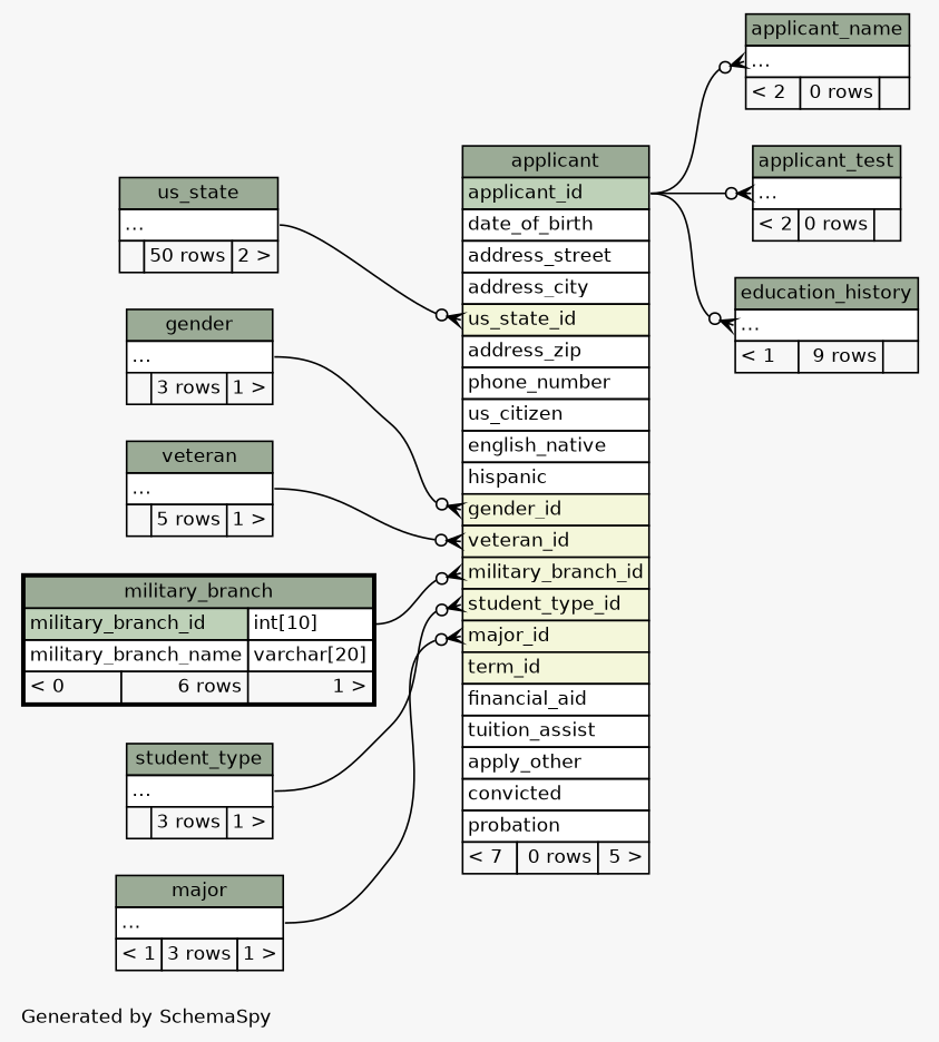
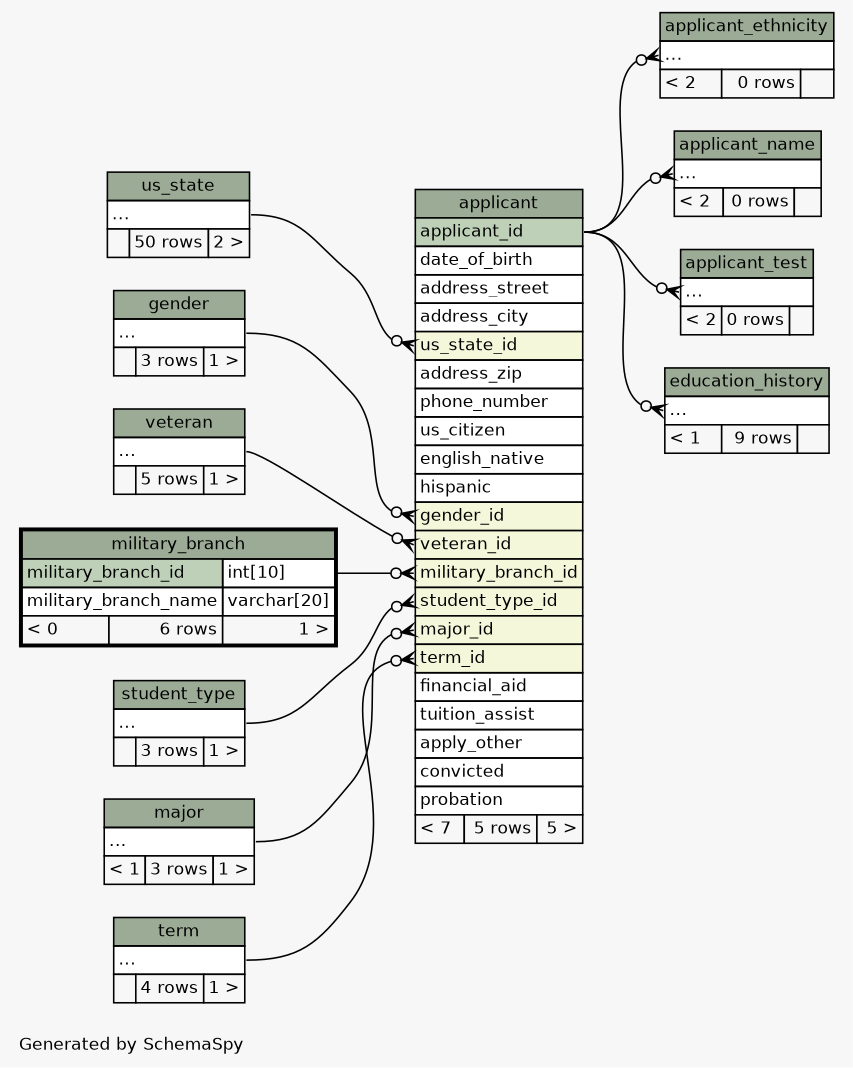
  digraph {
    bgcolor="#f7f7f7"
    fontname=Helvetica
    fontsize=11
    label="\nGenerated by SchemaSpy"
    labeljust=l
    nodesep=0.18
    rankdir=RL
    ranksep=0.46
    node [fontname=Helvetica fontsize=11 shape=plaintext]
    edge [arrowhead=none arrowsize=0.8 arrowtail=crowodot dir=back headport="elipses:e" tailport="elipses:w"]
-   n1 [label=<     <TABLE BORDER="0" CELLBORDER="1" CELLSPACING="0" BGCOLOR="#ffffff">       <TR><TD COLSPAN="3" BGCOLOR="#9bab96" ALIGN="CENTER">applicant</TD></TR>       <TR><TD PORT="applicant_id" COLSPAN="3" BGCOLOR="#bed1b8" ALIGN="LEFT">applicant_id</TD></TR>       <TR><TD PORT="date_of_birth" COLSPAN="3" ALIGN="LEFT">date_of_birth</TD></TR>       <TR><TD PORT="address_street" COLSPAN="3" ALIGN="LEFT">address_street</TD></TR>       <TR><TD PORT="address_city" COLSPAN="3" ALIGN="LEFT">address_city</TD></TR>       <TR><TD PORT="us_state_id" COLSPAN="3" BGCOLOR="#f4f7da" ALIGN="LEFT">us_state_id</TD></TR>       <TR><TD PORT="address_zip" COLSPAN="3" ALIGN="LEFT">address_zip</TD></TR>       <TR><TD PORT="phone_number" COLSPAN="3" ALIGN="LEFT">phone_number</TD></TR>       <TR><TD PORT="us_citizen" COLSPAN="3" ALIGN="LEFT">us_citizen</TD></TR>       <TR><TD PORT="english_native" COLSPAN="3" ALIGN="LEFT">english_native</TD></TR>       <TR><TD PORT="hispanic" COLSPAN="3" ALIGN="LEFT">hispanic</TD></TR>       <TR><TD PORT="gender_id" COLSPAN="3" BGCOLOR="#f4f7da" ALIGN="LEFT">gender_id</TD></TR>       <TR><TD PORT="veteran_id" COLSPAN="3" BGCOLOR="#f4f7da" ALIGN="LEFT">veteran_id</TD></TR>       <TR><TD PORT="military_branch_id" COLSPAN="3" BGCOLOR="#f4f7da" ALIGN="LEFT">military_branch_id</TD></TR>       <TR><TD PORT="student_type_id" COLSPAN="3" BGCOLOR="#f4f7da" ALIGN="LEFT">student_type_id</TD></TR>       <TR><TD PORT="major_id" COLSPAN="3" BGCOLOR="#f4f7da" ALIGN="LEFT">major_id</TD></TR>       <TR><TD PORT="term_id" COLSPAN="3" BGCOLOR="#f4f7da" ALIGN="LEFT">term_id</TD></TR>       <TR><TD PORT="financial_aid" COLSPAN="3" ALIGN="LEFT">financial_aid</TD></TR>       <TR><TD PORT="tuition_assist" COLSPAN="3" ALIGN="LEFT">tuition_assist</TD></TR>       <TR><TD PORT="apply_other" COLSPAN="3" ALIGN="LEFT">apply_other</TD></TR>       <TR><TD PORT="convicted" COLSPAN="3" ALIGN="LEFT">convicted</TD></TR>       <TR><TD PORT="probation" COLSPAN="3" ALIGN="LEFT">probation</TD></TR>       <TR><TD ALIGN="LEFT" BGCOLOR="#f7f7f7">&lt; 7</TD><TD ALIGN="RIGHT" BGCOLOR="#f7f7f7">0 rows</TD><TD ALIGN="RIGHT" BGCOLOR="#f7f7f7">5 &gt;</TD></TR>     </TABLE>>]
+   n1 [label=<     <TABLE BORDER="0" CELLBORDER="1" CELLSPACING="0" BGCOLOR="#ffffff">       <TR><TD COLSPAN="3" BGCOLOR="#9bab96" ALIGN="CENTER">applicant</TD></TR>       <TR><TD PORT="applicant_id" COLSPAN="3" BGCOLOR="#bed1b8" ALIGN="LEFT">applicant_id</TD></TR>       <TR><TD PORT="date_of_birth" COLSPAN="3" ALIGN="LEFT">date_of_birth</TD></TR>       <TR><TD PORT="address_street" COLSPAN="3" ALIGN="LEFT">address_street</TD></TR>       <TR><TD PORT="address_city" COLSPAN="3" ALIGN="LEFT">address_city</TD></TR>       <TR><TD PORT="us_state_id" COLSPAN="3" BGCOLOR="#f4f7da" ALIGN="LEFT">us_state_id</TD></TR>       <TR><TD PORT="address_zip" COLSPAN="3" ALIGN="LEFT">address_zip</TD></TR>       <TR><TD PORT="phone_number" COLSPAN="3" ALIGN="LEFT">phone_number</TD></TR>       <TR><TD PORT="us_citizen" COLSPAN="3" ALIGN="LEFT">us_citizen</TD></TR>       <TR><TD PORT="english_native" COLSPAN="3" ALIGN="LEFT">english_native</TD></TR>       <TR><TD PORT="hispanic" COLSPAN="3" ALIGN="LEFT">hispanic</TD></TR>       <TR><TD PORT="gender_id" COLSPAN="3" BGCOLOR="#f4f7da" ALIGN="LEFT">gender_id</TD></TR>       <TR><TD PORT="veteran_id" COLSPAN="3" BGCOLOR="#f4f7da" ALIGN="LEFT">veteran_id</TD></TR>       <TR><TD PORT="military_branch_id" COLSPAN="3" BGCOLOR="#f4f7da" ALIGN="LEFT">military_branch_id</TD></TR>       <TR><TD PORT="student_type_id" COLSPAN="3" BGCOLOR="#f4f7da" ALIGN="LEFT">student_type_id</TD></TR>       <TR><TD PORT="major_id" COLSPAN="3" BGCOLOR="#f4f7da" ALIGN="LEFT">major_id</TD></TR>       <TR><TD PORT="term_id" COLSPAN="3" BGCOLOR="#f4f7da" ALIGN="LEFT">term_id</TD></TR>       <TR><TD PORT="financial_aid" COLSPAN="3" ALIGN="LEFT">financial_aid</TD></TR>       <TR><TD PORT="tuition_assist" COLSPAN="3" ALIGN="LEFT">tuition_assist</TD></TR>       <TR><TD PORT="apply_other" COLSPAN="3" ALIGN="LEFT">apply_other</TD></TR>       <TR><TD PORT="convicted" COLSPAN="3" ALIGN="LEFT">convicted</TD></TR>       <TR><TD PORT="probation" COLSPAN="3" ALIGN="LEFT">probation</TD></TR>       <TR><TD ALIGN="LEFT" BGCOLOR="#f7f7f7">&lt; 7</TD><TD ALIGN="RIGHT" BGCOLOR="#f7f7f7">5 rows</TD><TD ALIGN="RIGHT" BGCOLOR="#f7f7f7">5 &gt;</TD></TR>     </TABLE>>]
    n2 [label=<     <TABLE BORDER="0" CELLBORDER="1" CELLSPACING="0" BGCOLOR="#ffffff">       <TR><TD COLSPAN="3" BGCOLOR="#9bab96" ALIGN="CENTER">gender</TD></TR>       <TR><TD PORT="elipses" COLSPAN="3" ALIGN="LEFT">...</TD></TR>       <TR><TD ALIGN="LEFT" BGCOLOR="#f7f7f7">  </TD><TD ALIGN="RIGHT" BGCOLOR="#f7f7f7">3 rows</TD><TD ALIGN="RIGHT" BGCOLOR="#f7f7f7">1 &gt;</TD></TR>     </TABLE>>]
    n3 [label=<     <TABLE BORDER="0" CELLBORDER="1" CELLSPACING="0" BGCOLOR="#ffffff">       <TR><TD COLSPAN="3" BGCOLOR="#9bab96" ALIGN="CENTER">major</TD></TR>       <TR><TD PORT="elipses" COLSPAN="3" ALIGN="LEFT">...</TD></TR>       <TR><TD ALIGN="LEFT" BGCOLOR="#f7f7f7">&lt; 1</TD><TD ALIGN="RIGHT" BGCOLOR="#f7f7f7">3 rows</TD><TD ALIGN="RIGHT" BGCOLOR="#f7f7f7">1 &gt;</TD></TR>     </TABLE>>]
    n4 [label=<     <TABLE BORDER="2" CELLBORDER="1" CELLSPACING="0" BGCOLOR="#ffffff">       <TR><TD COLSPAN="3" BGCOLOR="#9bab96" ALIGN="CENTER">military_branch</TD></TR>       <TR><TD PORT="military_branch_id" COLSPAN="2" BGCOLOR="#bed1b8" ALIGN="LEFT">military_branch_id</TD><TD PORT="military_branch_id.type" ALIGN="LEFT">int[10]</TD></TR>       <TR><TD PORT="military_branch_name" COLSPAN="2" ALIGN="LEFT">military_branch_name</TD><TD PORT="military_branch_name.type" ALIGN="LEFT">varchar[20]</TD></TR>       <TR><TD ALIGN="LEFT" BGCOLOR="#f7f7f7">&lt; 0</TD><TD ALIGN="RIGHT" BGCOLOR="#f7f7f7">6 rows</TD><TD ALIGN="RIGHT" BGCOLOR="#f7f7f7">1 &gt;</TD></TR>     </TABLE>>]
    n5 [label=<     <TABLE BORDER="0" CELLBORDER="1" CELLSPACING="0" BGCOLOR="#ffffff">       <TR><TD COLSPAN="3" BGCOLOR="#9bab96" ALIGN="CENTER">student_type</TD></TR>       <TR><TD PORT="elipses" COLSPAN="3" ALIGN="LEFT">...</TD></TR>       <TR><TD ALIGN="LEFT" BGCOLOR="#f7f7f7">  </TD><TD ALIGN="RIGHT" BGCOLOR="#f7f7f7">3 rows</TD><TD ALIGN="RIGHT" BGCOLOR="#f7f7f7">1 &gt;</TD></TR>     </TABLE>>]
+   n6 [label=<     <TABLE BORDER="0" CELLBORDER="1" CELLSPACING="0" BGCOLOR="#ffffff">       <TR><TD COLSPAN="3" BGCOLOR="#9bab96" ALIGN="CENTER">term</TD></TR>       <TR><TD PORT="elipses" COLSPAN="3" ALIGN="LEFT">...</TD></TR>       <TR><TD ALIGN="LEFT" BGCOLOR="#f7f7f7">  </TD><TD ALIGN="RIGHT" BGCOLOR="#f7f7f7">4 rows</TD><TD ALIGN="RIGHT" BGCOLOR="#f7f7f7">1 &gt;</TD></TR>     </TABLE>>]
    n7 [label=<     <TABLE BORDER="0" CELLBORDER="1" CELLSPACING="0" BGCOLOR="#ffffff">       <TR><TD COLSPAN="3" BGCOLOR="#9bab96" ALIGN="CENTER">us_state</TD></TR>       <TR><TD PORT="elipses" COLSPAN="3" ALIGN="LEFT">...</TD></TR>       <TR><TD ALIGN="LEFT" BGCOLOR="#f7f7f7">  </TD><TD ALIGN="RIGHT" BGCOLOR="#f7f7f7">50 rows</TD><TD ALIGN="RIGHT" BGCOLOR="#f7f7f7">2 &gt;</TD></TR>     </TABLE>>]
    n8 [label=<     <TABLE BORDER="0" CELLBORDER="1" CELLSPACING="0" BGCOLOR="#ffffff">       <TR><TD COLSPAN="3" BGCOLOR="#9bab96" ALIGN="CENTER">veteran</TD></TR>       <TR><TD PORT="elipses" COLSPAN="3" ALIGN="LEFT">...</TD></TR>       <TR><TD ALIGN="LEFT" BGCOLOR="#f7f7f7">  </TD><TD ALIGN="RIGHT" BGCOLOR="#f7f7f7">5 rows</TD><TD ALIGN="RIGHT" BGCOLOR="#f7f7f7">1 &gt;</TD></TR>     </TABLE>>]
+   n9 [label=<     <TABLE BORDER="0" CELLBORDER="1" CELLSPACING="0" BGCOLOR="#ffffff">       <TR><TD COLSPAN="3" BGCOLOR="#9bab96" ALIGN="CENTER">applicant_ethnicity</TD></TR>       <TR><TD PORT="elipses" COLSPAN="3" ALIGN="LEFT">...</TD></TR>       <TR><TD ALIGN="LEFT" BGCOLOR="#f7f7f7">&lt; 2</TD><TD ALIGN="RIGHT" BGCOLOR="#f7f7f7">0 rows</TD><TD ALIGN="RIGHT" BGCOLOR="#f7f7f7">  </TD></TR>     </TABLE>>]
    n10 [label=<     <TABLE BORDER="0" CELLBORDER="1" CELLSPACING="0" BGCOLOR="#ffffff">       <TR><TD COLSPAN="3" BGCOLOR="#9bab96" ALIGN="CENTER">applicant_name</TD></TR>       <TR><TD PORT="elipses" COLSPAN="3" ALIGN="LEFT">...</TD></TR>       <TR><TD ALIGN="LEFT" BGCOLOR="#f7f7f7">&lt; 2</TD><TD ALIGN="RIGHT" BGCOLOR="#f7f7f7">0 rows</TD><TD ALIGN="RIGHT" BGCOLOR="#f7f7f7">  </TD></TR>     </TABLE>>]
    n11 [label=<     <TABLE BORDER="0" CELLBORDER="1" CELLSPACING="0" BGCOLOR="#ffffff">       <TR><TD COLSPAN="3" BGCOLOR="#9bab96" ALIGN="CENTER">applicant_test</TD></TR>       <TR><TD PORT="elipses" COLSPAN="3" ALIGN="LEFT">...</TD></TR>       <TR><TD ALIGN="LEFT" BGCOLOR="#f7f7f7">&lt; 2</TD><TD ALIGN="RIGHT" BGCOLOR="#f7f7f7">0 rows</TD><TD ALIGN="RIGHT" BGCOLOR="#f7f7f7">  </TD></TR>     </TABLE>>]
    n12 [label=<     <TABLE BORDER="0" CELLBORDER="1" CELLSPACING="0" BGCOLOR="#ffffff">       <TR><TD COLSPAN="3" BGCOLOR="#9bab96" ALIGN="CENTER">education_history</TD></TR>       <TR><TD PORT="elipses" COLSPAN="3" ALIGN="LEFT">...</TD></TR>       <TR><TD ALIGN="LEFT" BGCOLOR="#f7f7f7">&lt; 1</TD><TD ALIGN="RIGHT" BGCOLOR="#f7f7f7">9 rows</TD><TD ALIGN="RIGHT" BGCOLOR="#f7f7f7">  </TD></TR>     </TABLE>>]
    n1 -> n2 [tailport="gender_id:w"]
    n1 -> n3 [tailport="major_id:w"]
    n1 -> n4 [headport="military_branch_id.type:e" tailport="military_branch_id:w"]
    n1 -> n5 [tailport="student_type_id:w"]
+   n1 -> n6 [tailport="term_id:w"]
    n1 -> n7 [tailport="us_state_id:w"]
    n1 -> n8 [tailport="veteran_id:w"]
+   n9 -> n1 [headport="applicant_id:e"]
    n10 -> n1 [headport="applicant_id:e"]
    n11 -> n1 [headport="applicant_id:e"]
    n12 -> n1 [headport="applicant_id:e"]
  }
